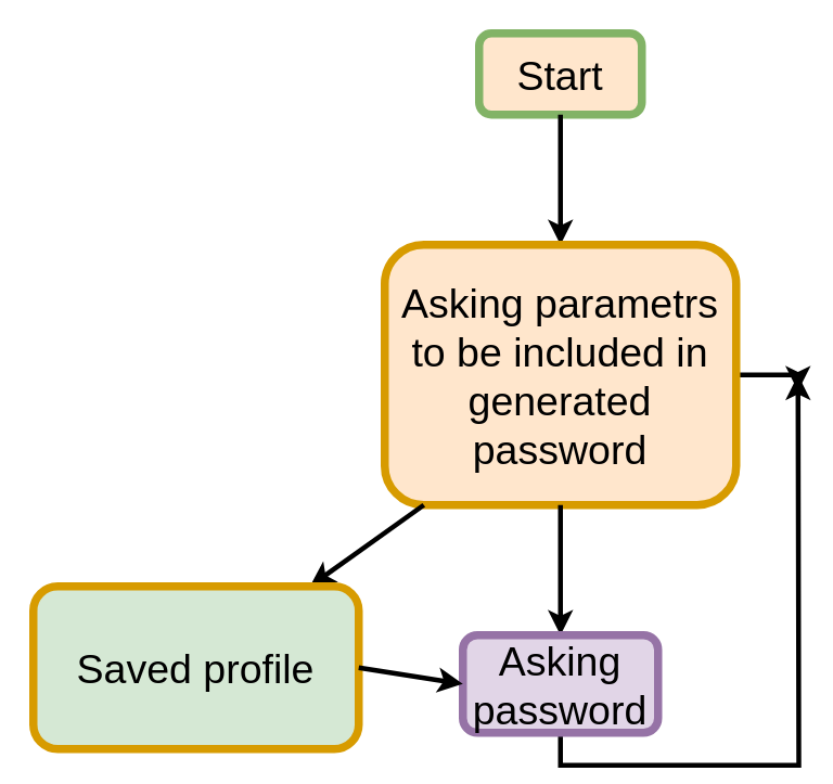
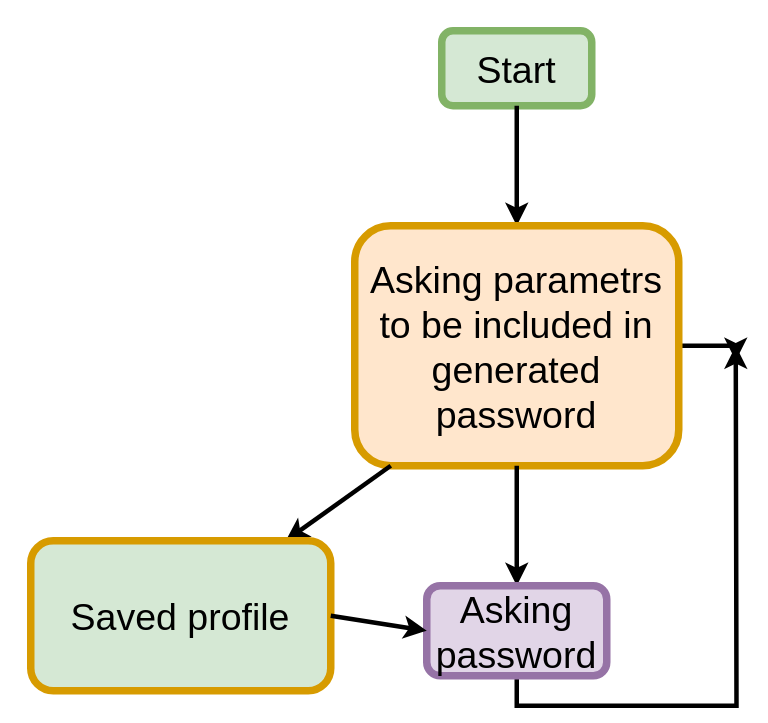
  <mxCell id="0" />
  <mxCell id="1" parent="0" />
- <mxCell id="2" value="Start" style="rounded=1;whiteSpace=wrap;html=1;fontSize=25;fillColor=#ffe6cc;strokeColor=#82b366;strokeWidth=5;perimeterSpacing=4;" vertex="1" parent="1"><mxGeometry x="294" y="20" width="100" height="50" as="geometry" /></mxCell>
+ <mxCell id="2" value="Start" style="rounded=1;whiteSpace=wrap;html=1;fontSize=25;fillColor=#d5e8d4;strokeColor=#82b366;strokeWidth=5;perimeterSpacing=4;" vertex="1" parent="1"><mxGeometry x="294" y="20" width="100" height="50" as="geometry" /></mxCell>
  <mxCell id="3" value="" style="endArrow=classic;html=1;rounded=0;fontSize=25;strokeWidth=3;" edge="1" parent="1"><mxGeometry width="50" height="50" relative="1" as="geometry"><mxPoint x="344" y="70" as="sourcePoint" /><mxPoint x="344" y="150" as="targetPoint" /></mxGeometry></mxCell>
  <mxCell id="4" style="edgeStyle=orthogonalEdgeStyle;rounded=0;orthogonalLoop=1;jettySize=auto;html=1;exitX=1;exitY=0.5;exitDx=0;exitDy=0;fontSize=25;strokeWidth=3;" edge="1" parent="1" source="5"><mxGeometry relative="1" as="geometry"><mxPoint x="490" y="240" as="targetPoint" /></mxGeometry></mxCell>
  <mxCell id="5" value="Asking parametrs to be included in generated password" style="rounded=1;whiteSpace=wrap;html=1;fontSize=25;strokeWidth=5;fillColor=#ffe6cc;strokeColor=#d79b00;" vertex="1" parent="1"><mxGeometry x="236" y="150" width="216" height="160" as="geometry" /></mxCell>
  <mxCell id="6" value="" style="endArrow=classic;html=1;rounded=0;fontSize=25;strokeWidth=3;" edge="1" parent="1"><mxGeometry width="50" height="50" relative="1" as="geometry"><mxPoint x="344" y="310" as="sourcePoint" /><mxPoint x="344" y="390" as="targetPoint" /></mxGeometry></mxCell>
  <mxCell id="7" style="edgeStyle=orthogonalEdgeStyle;rounded=0;orthogonalLoop=1;jettySize=auto;html=1;exitX=0.5;exitY=1;exitDx=0;exitDy=0;fontSize=25;strokeWidth=3;" edge="1" parent="1" source="8"><mxGeometry relative="1" as="geometry"><mxPoint x="490" y="230" as="targetPoint" /></mxGeometry></mxCell>
  <mxCell id="8" value="Asking password" style="rounded=1;whiteSpace=wrap;html=1;fontSize=25;strokeWidth=5;fillColor=#e1d5e7;strokeColor=#9673a6;" vertex="1" parent="1"><mxGeometry x="284" y="390" width="120" height="60" as="geometry" /></mxCell>
  <mxCell id="9" value="" style="endArrow=classic;html=1;rounded=0;fontSize=25;strokeWidth=3;" edge="1" parent="1" target="10"><mxGeometry width="50" height="50" relative="1" as="geometry"><mxPoint x="260" y="310" as="sourcePoint" /><mxPoint x="160" y="390" as="targetPoint" /></mxGeometry></mxCell>
  <mxCell id="10" value="Saved profile" style="rounded=1;whiteSpace=wrap;html=1;fontSize=25;strokeWidth=5;fillColor=#d5e8d4;strokeColor=#d79b00;" vertex="1" parent="1"><mxGeometry x="20" y="360" width="200" height="100" as="geometry" /></mxCell>
  <mxCell id="11" value="" style="endArrow=classic;html=1;rounded=0;fontSize=25;strokeWidth=3;entryX=0;entryY=0.5;entryDx=0;entryDy=0;" edge="1" parent="1" target="8"><mxGeometry width="50" height="50" relative="1" as="geometry"><mxPoint x="220" y="410" as="sourcePoint" /><mxPoint x="270" y="360" as="targetPoint" /></mxGeometry></mxCell>
